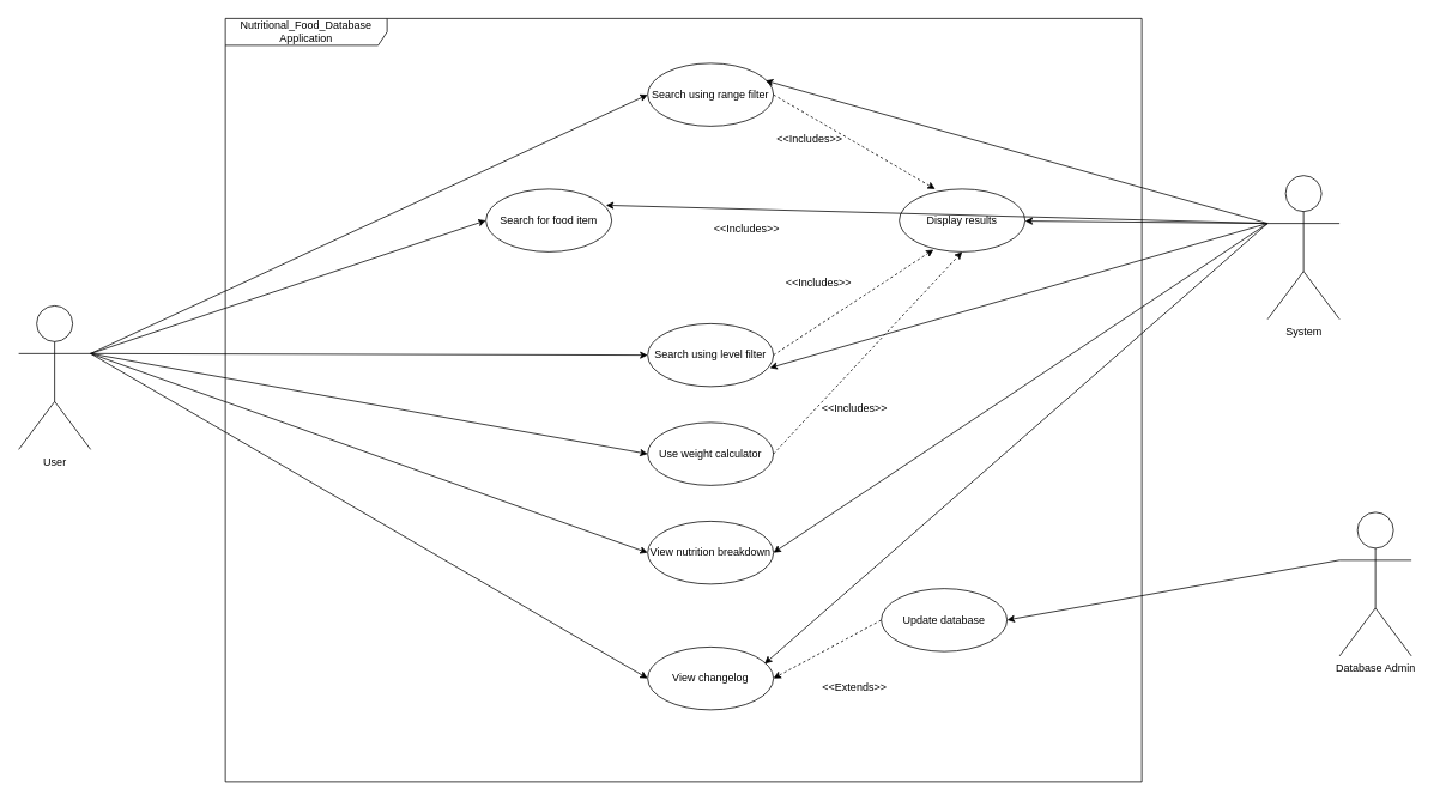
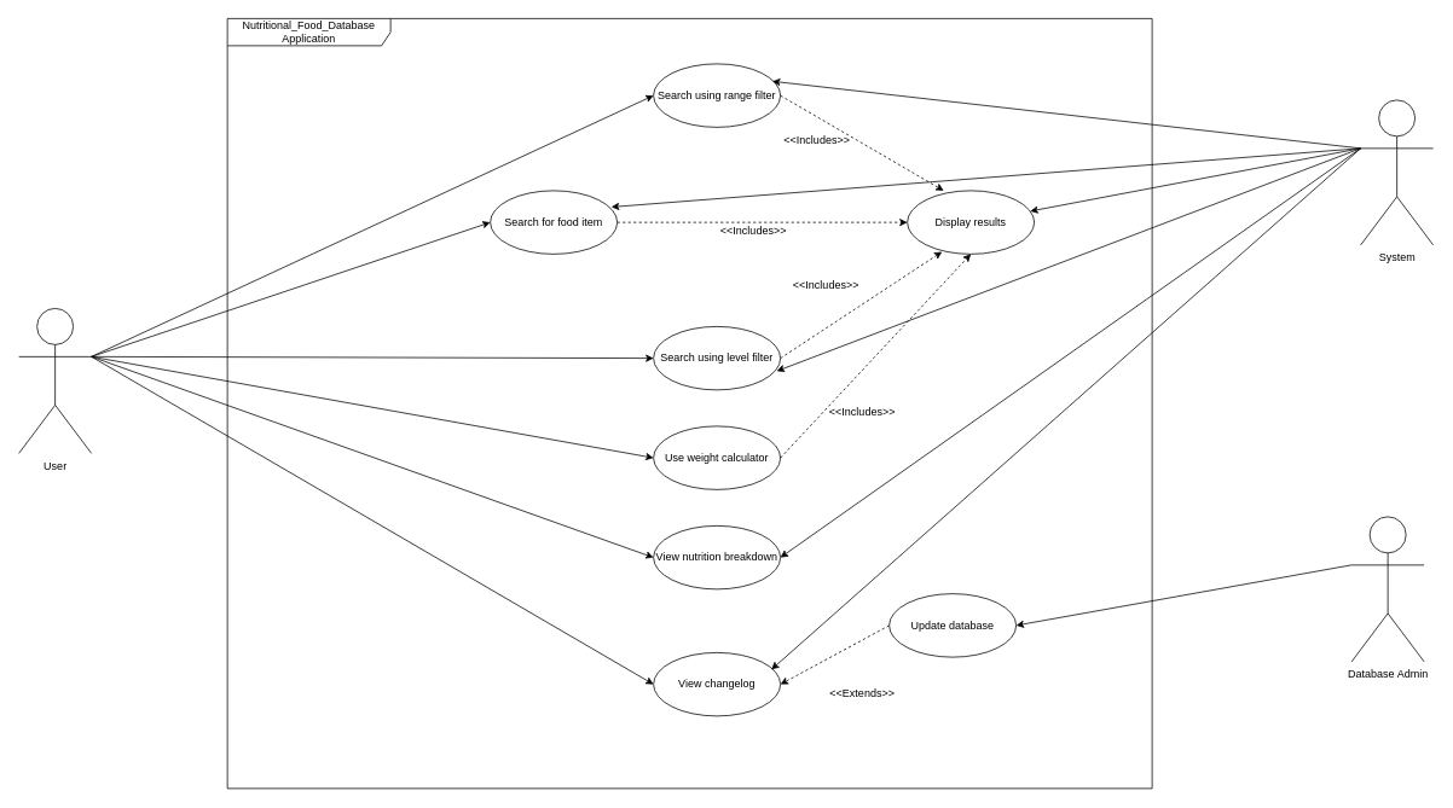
  <mxCell id="0" />
  <mxCell id="1" parent="0" />
  <mxCell id="2" value="Nutritional_Food_Database Application" style="shape=umlFrame;whiteSpace=wrap;html=1;pointerEvents=0;width=180;height=30;" parent="1" vertex="1"><mxGeometry x="250" y="20" width="1020" height="850" as="geometry" /></mxCell>
  <mxCell id="3" style="rounded=0;orthogonalLoop=1;jettySize=auto;html=1;exitX=1;exitY=0.333;exitDx=0;exitDy=0;exitPerimeter=0;entryX=0;entryY=0.5;entryDx=0;entryDy=0;" parent="1" source="9" target="20" edge="1"><mxGeometry relative="1" as="geometry" /></mxCell>
  <mxCell id="4" style="rounded=0;orthogonalLoop=1;jettySize=auto;html=1;exitX=1;exitY=0.333;exitDx=0;exitDy=0;exitPerimeter=0;entryX=0;entryY=0.5;entryDx=0;entryDy=0;" parent="1" source="9" target="19" edge="1"><mxGeometry relative="1" as="geometry" /></mxCell>
  <mxCell id="5" style="rounded=0;orthogonalLoop=1;jettySize=auto;html=1;exitX=1;exitY=0.333;exitDx=0;exitDy=0;exitPerimeter=0;entryX=0;entryY=0.5;entryDx=0;entryDy=0;" parent="1" source="9" target="18" edge="1"><mxGeometry relative="1" as="geometry" /></mxCell>
  <mxCell id="6" style="rounded=0;orthogonalLoop=1;jettySize=auto;html=1;exitX=1;exitY=0.333;exitDx=0;exitDy=0;exitPerimeter=0;entryX=0;entryY=0.5;entryDx=0;entryDy=0;" parent="1" source="9" target="17" edge="1"><mxGeometry relative="1" as="geometry" /></mxCell>
  <mxCell id="7" style="rounded=0;orthogonalLoop=1;jettySize=auto;html=1;exitX=1;exitY=0.333;exitDx=0;exitDy=0;exitPerimeter=0;entryX=0;entryY=0.5;entryDx=0;entryDy=0;" parent="1" source="9" target="16" edge="1"><mxGeometry relative="1" as="geometry" /></mxCell>
  <mxCell id="8" style="rounded=0;orthogonalLoop=1;jettySize=auto;html=1;exitX=1;exitY=0.333;exitDx=0;exitDy=0;exitPerimeter=0;entryX=0;entryY=0.5;entryDx=0;entryDy=0;" parent="1" source="9" target="34" edge="1"><mxGeometry relative="1" as="geometry" /></mxCell>
  <mxCell id="9" value="User" style="shape=umlActor;verticalLabelPosition=bottom;verticalAlign=top;html=1;" parent="1" vertex="1"><mxGeometry x="20" y="340" width="80" height="160" as="geometry" /></mxCell>
  <mxCell id="10" style="rounded=0;orthogonalLoop=1;jettySize=auto;html=1;exitX=0;exitY=0.333;exitDx=0;exitDy=0;exitPerimeter=0;entryX=1;entryY=0.5;entryDx=0;entryDy=0;" parent="1" source="11" target="23" edge="1"><mxGeometry relative="1" as="geometry" /></mxCell>
  <mxCell id="11" value="Database Admin" style="shape=umlActor;verticalLabelPosition=bottom;verticalAlign=top;html=1;" parent="1" vertex="1"><mxGeometry x="1490" y="570" width="80" height="160" as="geometry" /></mxCell>
  <mxCell id="12" style="rounded=0;orthogonalLoop=1;jettySize=auto;html=1;exitX=0;exitY=0.333;exitDx=0;exitDy=0;exitPerimeter=0;" parent="1" source="14" target="21" edge="1"><mxGeometry relative="1" as="geometry" /></mxCell>
  <mxCell id="13" style="rounded=0;orthogonalLoop=1;jettySize=auto;html=1;exitX=0;exitY=0.333;exitDx=0;exitDy=0;exitPerimeter=0;entryX=1;entryY=0.5;entryDx=0;entryDy=0;" parent="1" source="14" target="19" edge="1"><mxGeometry relative="1" as="geometry" /></mxCell>
- <mxCell id="14" value="System" style="shape=umlActor;verticalLabelPosition=bottom;verticalAlign=top;html=1;" parent="1" vertex="1"><mxGeometry x="1410" y="195" width="80" height="160" as="geometry" /></mxCell>
+ <mxCell id="14" value="System" style="shape=umlActor;verticalLabelPosition=bottom;verticalAlign=top;html=1;" parent="1" vertex="1"><mxGeometry x="1500" y="110" width="80" height="160" as="geometry" /></mxCell>
+ <mxCell id="15" style="edgeStyle=orthogonalEdgeStyle;rounded=0;orthogonalLoop=1;jettySize=auto;html=1;exitX=1;exitY=0.5;exitDx=0;exitDy=0;entryX=0;entryY=0.5;entryDx=0;entryDy=0;dashed=1;" parent="1" source="16" target="21" edge="1"><mxGeometry relative="1" as="geometry" /></mxCell>
  <mxCell id="16" value="Search for food item" style="ellipse;whiteSpace=wrap;html=1;" parent="1" vertex="1"><mxGeometry x="540" y="210" width="140" height="70" as="geometry" /></mxCell>
  <mxCell id="17" value="&lt;p class=&quot;MsoNormal&quot;&gt;Search using range filter&lt;/p&gt;" style="ellipse;whiteSpace=wrap;html=1;" parent="1" vertex="1"><mxGeometry x="720" y="70" width="140" height="70" as="geometry" /></mxCell>
  <mxCell id="18" value="&lt;p class=&quot;MsoNormal&quot;&gt;Search using level filter&lt;/p&gt;" style="ellipse;whiteSpace=wrap;html=1;" parent="1" vertex="1"><mxGeometry x="720" y="360" width="140" height="70" as="geometry" /></mxCell>
  <mxCell id="19" value="View nutrition breakdown" style="ellipse;whiteSpace=wrap;html=1;" parent="1" vertex="1"><mxGeometry x="720" y="580" width="140" height="70" as="geometry" /></mxCell>
  <mxCell id="20" value="View changelog" style="ellipse;whiteSpace=wrap;html=1;" parent="1" vertex="1"><mxGeometry x="720" y="720" width="140" height="70" as="geometry" /></mxCell>
  <mxCell id="21" value="Display results" style="ellipse;whiteSpace=wrap;html=1;" parent="1" vertex="1"><mxGeometry x="1000" y="210" width="140" height="70" as="geometry" /></mxCell>
  <mxCell id="22" style="rounded=0;orthogonalLoop=1;jettySize=auto;html=1;exitX=0;exitY=0.5;exitDx=0;exitDy=0;entryX=1;entryY=0.5;entryDx=0;entryDy=0;dashed=1;" parent="1" source="23" target="20" edge="1"><mxGeometry relative="1" as="geometry" /></mxCell>
  <mxCell id="23" value="Update database" style="ellipse;whiteSpace=wrap;html=1;" parent="1" vertex="1"><mxGeometry x="980" y="655" width="140" height="70" as="geometry" /></mxCell>
  <mxCell id="24" value="&amp;lt;&amp;lt;Extends&amp;gt;&amp;gt;" style="text;html=1;align=center;verticalAlign=middle;resizable=0;points=[];autosize=1;strokeColor=none;fillColor=none;" parent="1" vertex="1"><mxGeometry x="900" y="750" width="100" height="30" as="geometry" /></mxCell>
  <mxCell id="25" style="rounded=0;orthogonalLoop=1;jettySize=auto;html=1;exitX=1;exitY=0.5;exitDx=0;exitDy=0;entryX=0.273;entryY=0.964;entryDx=0;entryDy=0;entryPerimeter=0;dashed=1;" parent="1" source="18" target="21" edge="1"><mxGeometry relative="1" as="geometry" /></mxCell>
  <mxCell id="26" value="&amp;lt;&amp;lt;Includes&amp;gt;&amp;gt;" style="text;html=1;align=center;verticalAlign=middle;resizable=0;points=[];autosize=1;strokeColor=none;fillColor=none;" parent="1" vertex="1"><mxGeometry x="860" y="300" width="100" height="30" as="geometry" /></mxCell>
  <mxCell id="27" value="&amp;lt;&amp;lt;Includes&amp;gt;&amp;gt;" style="text;html=1;align=center;verticalAlign=middle;resizable=0;points=[];autosize=1;strokeColor=none;fillColor=none;" parent="1" vertex="1"><mxGeometry x="780" y="240" width="100" height="30" as="geometry" /></mxCell>
  <mxCell id="28" style="rounded=0;orthogonalLoop=1;jettySize=auto;html=1;exitX=1;exitY=0.5;exitDx=0;exitDy=0;entryX=0.286;entryY=0;entryDx=0;entryDy=0;entryPerimeter=0;dashed=1;" parent="1" source="17" target="21" edge="1"><mxGeometry relative="1" as="geometry" /></mxCell>
  <mxCell id="29" value="&amp;lt;&amp;lt;Includes&amp;gt;&amp;gt;" style="text;html=1;align=center;verticalAlign=middle;resizable=0;points=[];autosize=1;strokeColor=none;fillColor=none;" parent="1" vertex="1"><mxGeometry x="850" y="140" width="100" height="30" as="geometry" /></mxCell>
  <mxCell id="30" style="rounded=0;orthogonalLoop=1;jettySize=auto;html=1;exitX=0;exitY=0.333;exitDx=0;exitDy=0;exitPerimeter=0;entryX=0.971;entryY=0.703;entryDx=0;entryDy=0;entryPerimeter=0;" parent="1" source="14" target="18" edge="1"><mxGeometry relative="1" as="geometry" /></mxCell>
  <mxCell id="31" style="rounded=0;orthogonalLoop=1;jettySize=auto;html=1;exitX=0;exitY=0.333;exitDx=0;exitDy=0;exitPerimeter=0;entryX=0.937;entryY=0.275;entryDx=0;entryDy=0;entryPerimeter=0;" parent="1" source="14" target="17" edge="1"><mxGeometry relative="1" as="geometry" /></mxCell>
  <mxCell id="32" style="rounded=0;orthogonalLoop=1;jettySize=auto;html=1;exitX=0;exitY=0.333;exitDx=0;exitDy=0;exitPerimeter=0;entryX=0.954;entryY=0.258;entryDx=0;entryDy=0;entryPerimeter=0;" parent="1" source="14" target="16" edge="1"><mxGeometry relative="1" as="geometry" /></mxCell>
  <mxCell id="33" style="rounded=0;orthogonalLoop=1;jettySize=auto;html=1;exitX=0;exitY=0.333;exitDx=0;exitDy=0;exitPerimeter=0;entryX=0.929;entryY=0.266;entryDx=0;entryDy=0;entryPerimeter=0;" parent="1" source="14" target="20" edge="1"><mxGeometry relative="1" as="geometry" /></mxCell>
  <mxCell id="34" value="Use weight calculator" style="ellipse;whiteSpace=wrap;html=1;" parent="1" vertex="1"><mxGeometry x="720" y="470" width="140" height="70" as="geometry" /></mxCell>
  <mxCell id="35" style="rounded=0;orthogonalLoop=1;jettySize=auto;html=1;exitX=1;exitY=0.5;exitDx=0;exitDy=0;entryX=0.5;entryY=1;entryDx=0;entryDy=0;dashed=1;" edge="1" parent="1" source="34" target="21"><mxGeometry relative="1" as="geometry"><mxPoint x="880" y="500" as="sourcePoint" /><mxPoint x="1058" y="382" as="targetPoint" /></mxGeometry></mxCell>
  <mxCell id="36" value="&amp;lt;&amp;lt;Includes&amp;gt;&amp;gt;" style="text;html=1;align=center;verticalAlign=middle;resizable=0;points=[];autosize=1;strokeColor=none;fillColor=none;" vertex="1" parent="1"><mxGeometry x="900" y="440" width="100" height="30" as="geometry" /></mxCell>
